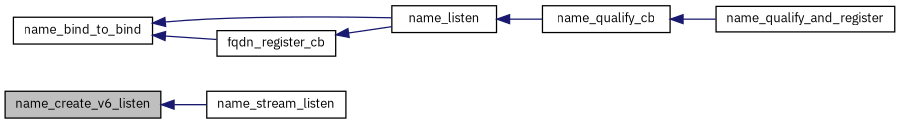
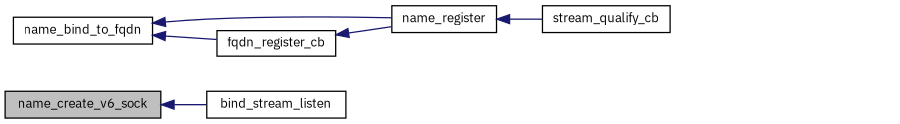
  digraph {
    fontname="IBM Plex Sans"
    rankdir=LR
    node [color=black fillcolor=white fontname="IBM Plex Sans" fontsize=10 shape=record style=filled]
    edge [color=midnightblue dir=back fontname="IBM Plex Sans" fontsize=10 labelfontname=FreeSans labelfontsize=10 style=solid]
-   n1 [fillcolor=grey75 fontcolor=black height=0.2 label=name_create_v6_listen width=0.4]
-   n2 [height=0.2 label=name_stream_listen width=0.4]
-   n3 [height=0.2 label=name_bind_to_bind width=0.4]
-   n4 [height=0.2 label=name_listen width=0.4]
+   n1 [fillcolor=grey75 fontcolor=black height=0.2 label=name_create_v6_sock width=0.4]
+   n2 [height=0.2 label=bind_stream_listen width=0.4]
+   n3 [height=0.2 label=name_bind_to_fqdn width=0.4]
+   n4 [height=0.2 label=name_register width=0.4]
    n5 [height=0.2 label=fqdn_register_cb width=0.4]
-   n6 [height=0.2 label=name_qualify_cb width=0.4]
-   n7 [height=0.2 label=name_qualify_and_register width=0.4]
+   n6 [height=0.2 label=stream_qualify_cb width=0.4]
    n1 -> n2
    n3 -> n4
    n3 -> n5
    n4 -> n6
    n5 -> n4
-   n6 -> n7
  }
